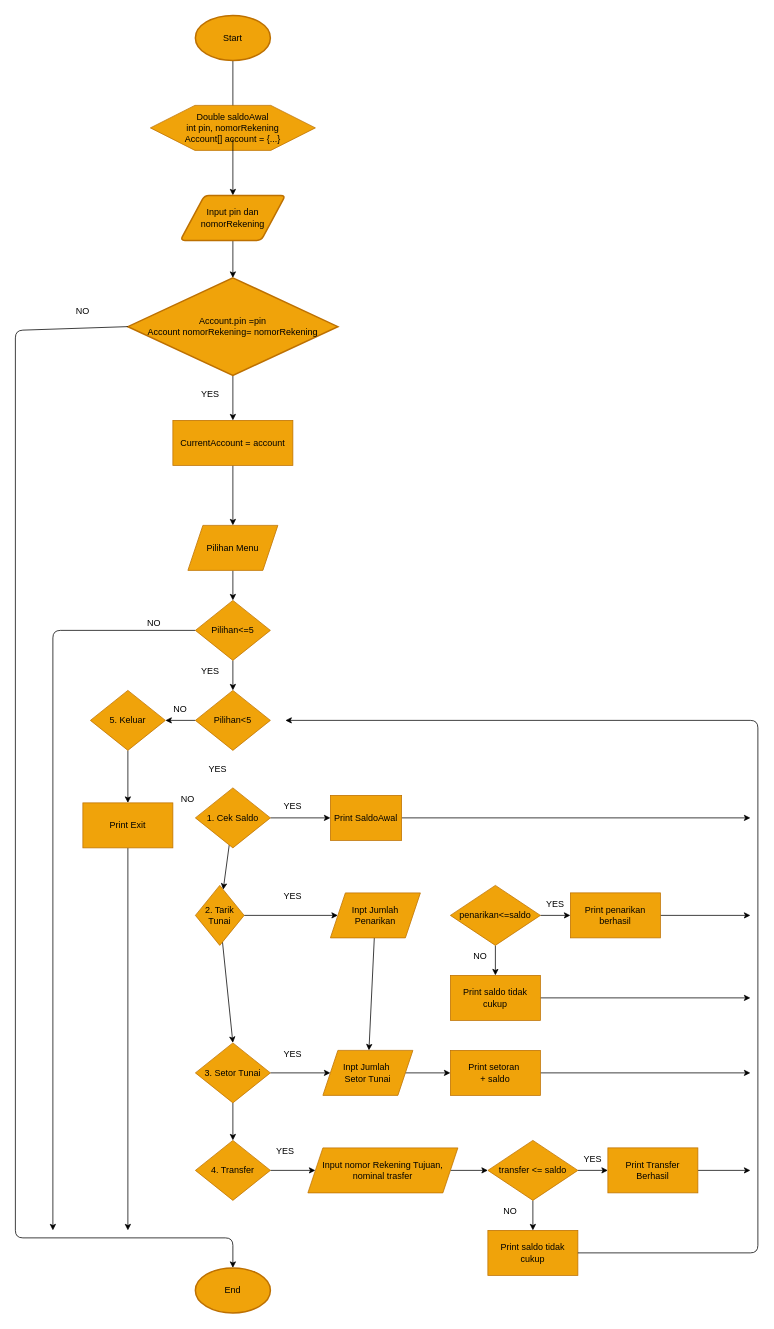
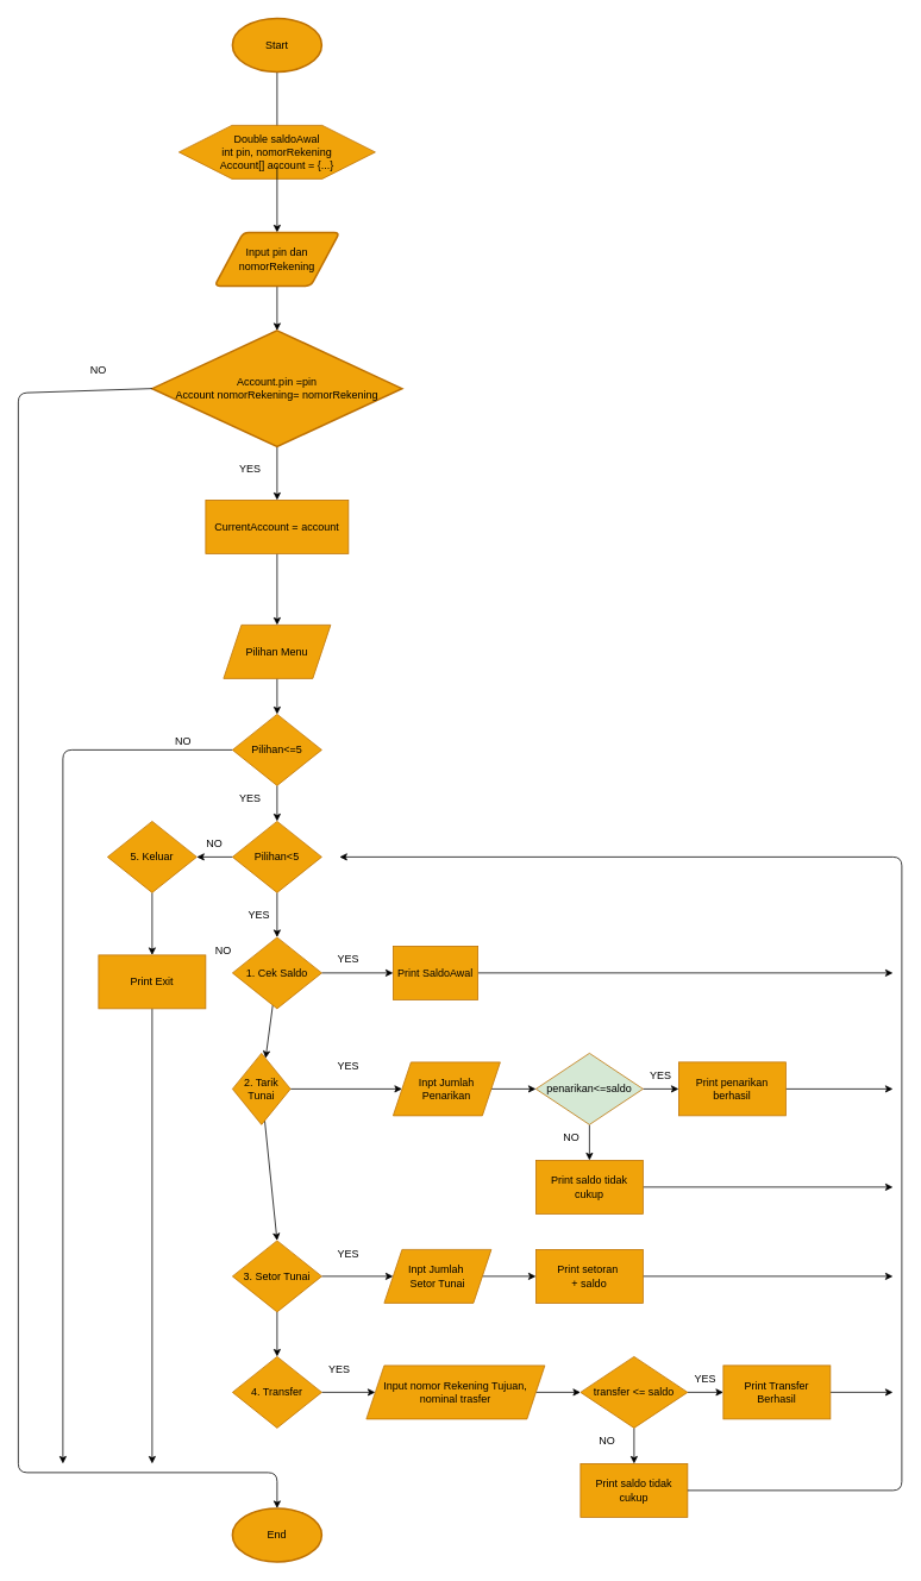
  <mxCell id="0" />
  <mxCell id="1" parent="0" />
  <mxCell id="2" value="" style="edgeStyle=none;html=1;fontColor=#000000;" edge="1" parent="1" source="3" target="6"><mxGeometry relative="1" as="geometry" /></mxCell>
  <mxCell id="3" value="Start" style="strokeWidth=2;html=1;shape=mxgraph.flowchart.start_1;whiteSpace=wrap;fillColor=#f0a30a;fontColor=#000000;strokeColor=#BD7000;" vertex="1" parent="1"><mxGeometry x="260" y="20" width="100" height="60" as="geometry" /></mxCell>
  <mxCell id="4" value="" style="verticalLabelPosition=bottom;verticalAlign=top;html=1;shape=hexagon;perimeter=hexagonPerimeter2;arcSize=6;size=0.27;fillColor=#f0a30a;fontColor=#000000;strokeColor=#BD7000;" vertex="1" parent="1"><mxGeometry x="200" y="140" width="220" height="60" as="geometry" /></mxCell>
  <mxCell id="5" value="" style="edgeStyle=none;html=1;fontColor=#000000;" edge="1" parent="1" source="6" target="8"><mxGeometry relative="1" as="geometry" /></mxCell>
  <mxCell id="6" value="&lt;font color=&quot;#000000&quot;&gt;Double saldoAwal&lt;br&gt;int pin, nomorRekening&lt;br&gt;Account[] account = {...}&lt;br&gt;&lt;/font&gt;" style="text;strokeColor=none;align=center;fillColor=none;html=1;verticalAlign=middle;whiteSpace=wrap;rounded=0;" vertex="1" parent="1"><mxGeometry x="245" y="155" width="130" height="30" as="geometry" /></mxCell>
  <mxCell id="7" value="" style="edgeStyle=none;html=1;fontColor=#000000;" edge="1" parent="1" source="8" target="10"><mxGeometry relative="1" as="geometry" /></mxCell>
  <mxCell id="8" value="Input pin dan nomorRekening" style="shape=parallelogram;html=1;strokeWidth=2;perimeter=parallelogramPerimeter;whiteSpace=wrap;rounded=1;arcSize=12;size=0.23;fontColor=#000000;fillColor=#f0a30a;strokeColor=#BD7000;" vertex="1" parent="1"><mxGeometry x="240" y="260" width="140" height="60" as="geometry" /></mxCell>
  <mxCell id="9" value="" style="edgeStyle=none;html=1;fontColor=#000000;" edge="1" parent="1" source="10" target="12"><mxGeometry relative="1" as="geometry" /></mxCell>
  <mxCell id="10" value="Account.pin =pin&lt;br&gt;Account nomorRekening= nomorRekening" style="strokeWidth=2;html=1;shape=mxgraph.flowchart.decision;whiteSpace=wrap;fontColor=#000000;fillColor=#f0a30a;strokeColor=#BD7000;" vertex="1" parent="1"><mxGeometry x="170" y="370" width="280" height="130" as="geometry" /></mxCell>
  <mxCell id="11" value="" style="edgeStyle=none;html=1;fontColor=#000000;" edge="1" parent="1" source="12" target="14"><mxGeometry relative="1" as="geometry" /></mxCell>
  <mxCell id="12" value="CurrentAccount = account" style="rounded=0;whiteSpace=wrap;html=1;fontColor=#000000;fillColor=#f0a30a;strokeColor=#BD7000;" vertex="1" parent="1"><mxGeometry x="230" y="560" width="160" height="60" as="geometry" /></mxCell>
  <mxCell id="13" value="" style="edgeStyle=none;html=1;fontColor=#000000;" edge="1" parent="1" source="14" target="17"><mxGeometry relative="1" as="geometry" /></mxCell>
  <mxCell id="14" value="Pilihan Menu" style="shape=parallelogram;perimeter=parallelogramPerimeter;whiteSpace=wrap;html=1;fixedSize=1;fontColor=#000000;fillColor=#f0a30a;strokeColor=#BD7000;" vertex="1" parent="1"><mxGeometry x="250" y="700" width="120" height="60" as="geometry" /></mxCell>
  <mxCell id="15" value="" style="edgeStyle=none;html=1;fontColor=#000000;" edge="1" parent="1" source="17" target="20"><mxGeometry relative="1" as="geometry" /></mxCell>
  <mxCell id="16" style="edgeStyle=none;html=1;fontColor=#000000;" edge="1" parent="1" source="17"><mxGeometry relative="1" as="geometry"><mxPoint x="70" y="1640" as="targetPoint" /><Array as="points"><mxPoint x="70" y="840" /></Array></mxGeometry></mxCell>
  <mxCell id="17" value="Pilihan&amp;lt;=5" style="rhombus;whiteSpace=wrap;html=1;fontColor=#000000;fillColor=#f0a30a;strokeColor=#BD7000;" vertex="1" parent="1"><mxGeometry x="260" y="800" width="100" height="80" as="geometry" /></mxCell>
+ <mxCell id="18" value="" style="edgeStyle=none;html=1;fontColor=#000000;" edge="1" parent="1" source="20" target="23"><mxGeometry relative="1" as="geometry" /></mxCell>
  <mxCell id="19" value="" style="edgeStyle=none;html=1;fontColor=#000000;" edge="1" parent="1" source="20" target="56"><mxGeometry relative="1" as="geometry" /></mxCell>
  <mxCell id="20" value="Pilihan&amp;lt;5" style="rhombus;whiteSpace=wrap;html=1;fontColor=#000000;fillColor=#f0a30a;strokeColor=#BD7000;" vertex="1" parent="1"><mxGeometry x="260" y="920" width="100" height="80" as="geometry" /></mxCell>
  <mxCell id="21" value="" style="edgeStyle=none;html=1;fontColor=#000000;" edge="1" parent="1" source="23" target="25"><mxGeometry relative="1" as="geometry" /></mxCell>
  <mxCell id="22" value="" style="edgeStyle=none;html=1;fontColor=#000000;" edge="1" parent="1" source="23" target="28"><mxGeometry relative="1" as="geometry" /></mxCell>
  <mxCell id="23" value="1. Cek Saldo" style="rhombus;whiteSpace=wrap;html=1;fontColor=#000000;fillColor=#f0a30a;strokeColor=#BD7000;" vertex="1" parent="1"><mxGeometry x="260" y="1050" width="100" height="80" as="geometry" /></mxCell>
  <mxCell id="24" style="edgeStyle=none;html=1;fontColor=#000000;" edge="1" parent="1" source="25"><mxGeometry relative="1" as="geometry"><mxPoint x="1000" y="1090" as="targetPoint" /></mxGeometry></mxCell>
  <mxCell id="25" value="Print SaldoAwal" style="rounded=0;whiteSpace=wrap;html=1;fontColor=#000000;fillColor=#f0a30a;strokeColor=#BD7000;" vertex="1" parent="1"><mxGeometry x="440" y="1060" width="95" height="60" as="geometry" /></mxCell>
  <mxCell id="26" value="" style="edgeStyle=none;html=1;fontColor=#000000;" edge="1" parent="1" source="28" target="30"><mxGeometry relative="1" as="geometry" /></mxCell>
  <mxCell id="27" style="edgeStyle=none;html=1;entryX=0.5;entryY=0;entryDx=0;entryDy=0;fontColor=#000000;" edge="1" parent="1" source="28" target="40"><mxGeometry relative="1" as="geometry" /></mxCell>
  <mxCell id="28" value="2. Tarik Tunai" style="rhombus;whiteSpace=wrap;html=1;fontColor=#000000;fillColor=#f0a30a;strokeColor=#BD7000;" vertex="1" parent="1"><mxGeometry x="260" y="1180" width="65" height="80" as="geometry" /></mxCell>
- <mxCell id="29" value="" style="edgeStyle=none;html=1;fontColor=#000000;" edge="1" parent="1" source="30" target="42"><mxGeometry relative="1" as="geometry" /></mxCell>
+ <mxCell id="29" value="" style="edgeStyle=none;html=1;fontColor=#000000;" edge="1" parent="1" source="30" target="33"><mxGeometry relative="1" as="geometry" /></mxCell>
  <mxCell id="30" value="Inpt Jumlah Penarikan" style="shape=parallelogram;perimeter=parallelogramPerimeter;whiteSpace=wrap;html=1;fixedSize=1;fontColor=#000000;fillColor=#f0a30a;strokeColor=#BD7000;" vertex="1" parent="1"><mxGeometry x="440" y="1190" width="120" height="60" as="geometry" /></mxCell>
  <mxCell id="31" value="" style="edgeStyle=none;html=1;fontColor=#000000;" edge="1" parent="1" source="33" target="35"><mxGeometry relative="1" as="geometry" /></mxCell>
  <mxCell id="32" value="" style="edgeStyle=none;html=1;fontColor=#000000;" edge="1" parent="1" source="33" target="37"><mxGeometry relative="1" as="geometry" /></mxCell>
- <mxCell id="33" value="penarikan&amp;lt;=saldo" style="rhombus;whiteSpace=wrap;html=1;fontColor=#000000;fillColor=#f0a30a;strokeColor=#BD7000;" vertex="1" parent="1"><mxGeometry x="600" y="1180" width="120" height="80" as="geometry" /></mxCell>
+ <mxCell id="33" value="penarikan&amp;lt;=saldo" style="rhombus;whiteSpace=wrap;html=1;fontColor=#000000;fillColor=#d5e8d4;strokeColor=#BD7000;" vertex="1" parent="1"><mxGeometry x="600" y="1180" width="120" height="80" as="geometry" /></mxCell>
  <mxCell id="34" style="edgeStyle=none;html=1;fontColor=#000000;" edge="1" parent="1" source="35"><mxGeometry relative="1" as="geometry"><mxPoint x="1000" y="1330" as="targetPoint" /></mxGeometry></mxCell>
  <mxCell id="35" value="Print saldo tidak cukup" style="rounded=0;whiteSpace=wrap;html=1;fontColor=#000000;fillColor=#f0a30a;strokeColor=#BD7000;" vertex="1" parent="1"><mxGeometry x="600" y="1300" width="120" height="60" as="geometry" /></mxCell>
  <mxCell id="36" style="edgeStyle=none;html=1;fontColor=#000000;" edge="1" parent="1" source="37"><mxGeometry relative="1" as="geometry"><mxPoint x="1000" y="1220" as="targetPoint" /></mxGeometry></mxCell>
  <mxCell id="37" value="Print penarikan berhasil" style="rounded=0;whiteSpace=wrap;html=1;fontColor=#000000;fillColor=#f0a30a;strokeColor=#BD7000;" vertex="1" parent="1"><mxGeometry x="760" y="1190" width="120" height="60" as="geometry" /></mxCell>
  <mxCell id="38" value="" style="edgeStyle=none;html=1;fontColor=#000000;" edge="1" parent="1" source="40" target="42"><mxGeometry relative="1" as="geometry" /></mxCell>
  <mxCell id="39" value="" style="edgeStyle=none;html=1;fontColor=#000000;" edge="1" parent="1" source="40" target="46"><mxGeometry relative="1" as="geometry" /></mxCell>
  <mxCell id="40" value="3. Setor Tunai" style="rhombus;whiteSpace=wrap;html=1;fontColor=#000000;fillColor=#f0a30a;strokeColor=#BD7000;" vertex="1" parent="1"><mxGeometry x="260" y="1390" width="100" height="80" as="geometry" /></mxCell>
  <mxCell id="41" value="" style="edgeStyle=none;html=1;fontColor=#000000;" edge="1" parent="1" source="42" target="44"><mxGeometry relative="1" as="geometry" /></mxCell>
  <mxCell id="42" value="Inpt Jumlah&amp;nbsp;&lt;br&gt;Setor Tunai" style="shape=parallelogram;perimeter=parallelogramPerimeter;whiteSpace=wrap;html=1;fixedSize=1;fontColor=#000000;fillColor=#f0a30a;strokeColor=#BD7000;" vertex="1" parent="1"><mxGeometry x="430" y="1400" width="120" height="60" as="geometry" /></mxCell>
  <mxCell id="43" style="edgeStyle=none;html=1;fontColor=#000000;" edge="1" parent="1" source="44"><mxGeometry relative="1" as="geometry"><mxPoint x="1000" y="1430" as="targetPoint" /></mxGeometry></mxCell>
  <mxCell id="44" value="Print setoran&amp;nbsp;&lt;br&gt;+ saldo" style="rounded=0;whiteSpace=wrap;html=1;fontColor=#000000;fillColor=#f0a30a;strokeColor=#BD7000;" vertex="1" parent="1"><mxGeometry x="600" y="1400" width="120" height="60" as="geometry" /></mxCell>
  <mxCell id="45" value="" style="edgeStyle=none;html=1;fontColor=#000000;" edge="1" parent="1" source="46" target="48"><mxGeometry relative="1" as="geometry" /></mxCell>
  <mxCell id="46" value="4. Transfer" style="rhombus;whiteSpace=wrap;html=1;fontColor=#000000;fillColor=#f0a30a;strokeColor=#BD7000;" vertex="1" parent="1"><mxGeometry x="260" y="1520" width="100" height="80" as="geometry" /></mxCell>
  <mxCell id="47" value="" style="edgeStyle=none;html=1;fontColor=#000000;" edge="1" parent="1" source="48" target="51"><mxGeometry relative="1" as="geometry" /></mxCell>
  <mxCell id="48" value="Input nomor Rekening Tujuan, nominal trasfer" style="shape=parallelogram;perimeter=parallelogramPerimeter;whiteSpace=wrap;html=1;fixedSize=1;fontColor=#000000;fillColor=#f0a30a;strokeColor=#BD7000;" vertex="1" parent="1"><mxGeometry x="410" y="1530" width="200" height="60" as="geometry" /></mxCell>
  <mxCell id="49" value="" style="edgeStyle=none;html=1;fontColor=#000000;" edge="1" parent="1" source="51" target="52"><mxGeometry relative="1" as="geometry" /></mxCell>
  <mxCell id="50" value="" style="edgeStyle=none;html=1;fontColor=#000000;" edge="1" parent="1" source="51" target="54"><mxGeometry relative="1" as="geometry" /></mxCell>
  <mxCell id="51" value="transfer &amp;lt;= saldo" style="rhombus;whiteSpace=wrap;html=1;fontColor=#000000;fillColor=#f0a30a;strokeColor=#BD7000;" vertex="1" parent="1"><mxGeometry x="650" y="1520" width="120" height="80" as="geometry" /></mxCell>
  <mxCell id="52" value="Print saldo tidak cukup" style="rounded=0;whiteSpace=wrap;html=1;fontColor=#000000;fillColor=#f0a30a;strokeColor=#BD7000;" vertex="1" parent="1"><mxGeometry x="650" y="1640" width="120" height="60" as="geometry" /></mxCell>
  <mxCell id="53" style="edgeStyle=none;html=1;fontColor=#000000;" edge="1" parent="1" source="54"><mxGeometry relative="1" as="geometry"><mxPoint x="1000" y="1560" as="targetPoint" /></mxGeometry></mxCell>
  <mxCell id="54" value="Print Transfer Berhasil" style="rounded=0;whiteSpace=wrap;html=1;fontColor=#000000;fillColor=#f0a30a;strokeColor=#BD7000;" vertex="1" parent="1"><mxGeometry x="810" y="1530" width="120" height="60" as="geometry" /></mxCell>
  <mxCell id="55" value="" style="edgeStyle=none;html=1;fontColor=#000000;" edge="1" parent="1" source="56" target="59"><mxGeometry relative="1" as="geometry" /></mxCell>
  <mxCell id="56" value="5. Keluar" style="rhombus;whiteSpace=wrap;html=1;fontColor=#000000;fillColor=#f0a30a;strokeColor=#BD7000;" vertex="1" parent="1"><mxGeometry x="120" y="920" width="100" height="80" as="geometry" /></mxCell>
  <mxCell id="57" style="edgeStyle=none;html=1;fontColor=#000000;entryX=0.5;entryY=0;entryDx=0;entryDy=0;entryPerimeter=0;exitX=0;exitY=0.5;exitDx=0;exitDy=0;exitPerimeter=0;" edge="1" parent="1" source="10" target="60"><mxGeometry relative="1" as="geometry"><mxPoint x="390" y="1720" as="targetPoint" /><mxPoint x="20" y="410" as="sourcePoint" /><Array as="points"><mxPoint x="20" y="440" /><mxPoint x="20" y="1650" /><mxPoint x="310" y="1650" /></Array></mxGeometry></mxCell>
  <mxCell id="58" style="edgeStyle=none;html=1;fontColor=#000000;" edge="1" parent="1" source="59"><mxGeometry relative="1" as="geometry"><mxPoint x="170" y="1640" as="targetPoint" /></mxGeometry></mxCell>
  <mxCell id="59" value="Print Exit" style="rounded=0;whiteSpace=wrap;html=1;fontColor=#000000;fillColor=#f0a30a;strokeColor=#BD7000;" vertex="1" parent="1"><mxGeometry x="110" y="1070" width="120" height="60" as="geometry" /></mxCell>
  <mxCell id="60" value="End" style="strokeWidth=2;html=1;shape=mxgraph.flowchart.start_1;whiteSpace=wrap;fontColor=#000000;fillColor=#f0a30a;strokeColor=#BD7000;" vertex="1" parent="1"><mxGeometry x="260" y="1690" width="100" height="60" as="geometry" /></mxCell>
  <mxCell id="61" value="" style="endArrow=classic;html=1;fontColor=#000000;exitX=1;exitY=0.5;exitDx=0;exitDy=0;" edge="1" parent="1" source="52"><mxGeometry width="50" height="50" relative="1" as="geometry"><mxPoint x="790" y="1670" as="sourcePoint" /><mxPoint x="380" y="960" as="targetPoint" /><Array as="points"><mxPoint x="1010" y="1670" /><mxPoint x="1010" y="960" /></Array></mxGeometry></mxCell>
  <mxCell id="62" value="YES" style="text;strokeColor=none;align=center;fillColor=none;html=1;verticalAlign=middle;whiteSpace=wrap;rounded=0;fontColor=#000000;" vertex="1" parent="1"><mxGeometry x="250" y="510" width="60" height="30" as="geometry" /></mxCell>
  <mxCell id="63" value="NO" style="text;strokeColor=none;align=center;fillColor=none;html=1;verticalAlign=middle;whiteSpace=wrap;rounded=0;fontColor=#000000;" vertex="1" parent="1"><mxGeometry x="80" y="400" width="60" height="30" as="geometry" /></mxCell>
  <mxCell id="64" value="NO" style="text;strokeColor=none;align=center;fillColor=none;html=1;verticalAlign=middle;whiteSpace=wrap;rounded=0;fontColor=#000000;" vertex="1" parent="1"><mxGeometry x="210" y="930" width="60" height="30" as="geometry" /></mxCell>
  <mxCell id="65" value="NO" style="text;strokeColor=none;align=center;fillColor=none;html=1;verticalAlign=middle;whiteSpace=wrap;rounded=0;fontColor=#000000;" vertex="1" parent="1"><mxGeometry x="180" y="820" width="50" height="20" as="geometry" /></mxCell>
  <mxCell id="66" value="YES" style="text;strokeColor=none;align=center;fillColor=none;html=1;verticalAlign=middle;whiteSpace=wrap;rounded=0;fontColor=#000000;" vertex="1" parent="1"><mxGeometry x="250" y="880" width="60" height="30" as="geometry" /></mxCell>
  <mxCell id="67" value="YES" style="text;strokeColor=none;align=center;fillColor=none;html=1;verticalAlign=middle;whiteSpace=wrap;rounded=0;fontColor=#000000;" vertex="1" parent="1"><mxGeometry x="260" y="1010" width="60" height="30" as="geometry" /></mxCell>
  <mxCell id="68" value="YES" style="text;strokeColor=none;align=center;fillColor=none;html=1;verticalAlign=middle;whiteSpace=wrap;rounded=0;fontColor=#000000;" vertex="1" parent="1"><mxGeometry x="360" y="1060" width="60" height="30" as="geometry" /></mxCell>
  <mxCell id="69" value="YES" style="text;strokeColor=none;align=center;fillColor=none;html=1;verticalAlign=middle;whiteSpace=wrap;rounded=0;fontColor=#000000;" vertex="1" parent="1"><mxGeometry x="360" y="1180" width="60" height="30" as="geometry" /></mxCell>
  <mxCell id="70" value="YES" style="text;strokeColor=none;align=center;fillColor=none;html=1;verticalAlign=middle;whiteSpace=wrap;rounded=0;fontColor=#000000;" vertex="1" parent="1"><mxGeometry x="360" y="1390" width="60" height="30" as="geometry" /></mxCell>
  <mxCell id="71" value="YES" style="text;strokeColor=none;align=center;fillColor=none;html=1;verticalAlign=middle;whiteSpace=wrap;rounded=0;fontColor=#000000;" vertex="1" parent="1"><mxGeometry x="350" y="1520" width="60" height="30" as="geometry" /></mxCell>
  <mxCell id="72" value="YES" style="text;strokeColor=none;align=center;fillColor=none;html=1;verticalAlign=middle;whiteSpace=wrap;rounded=0;fontColor=#000000;" vertex="1" parent="1"><mxGeometry x="760" y="1530" width="60" height="30" as="geometry" /></mxCell>
  <mxCell id="73" value="YES" style="text;strokeColor=none;align=center;fillColor=none;html=1;verticalAlign=middle;whiteSpace=wrap;rounded=0;fontColor=#000000;" vertex="1" parent="1"><mxGeometry x="710" y="1190" width="60" height="30" as="geometry" /></mxCell>
  <mxCell id="74" value="NO" style="text;strokeColor=none;align=center;fillColor=none;html=1;verticalAlign=middle;whiteSpace=wrap;rounded=0;fontColor=#000000;" vertex="1" parent="1"><mxGeometry x="220" y="1050" width="60" height="30" as="geometry" /></mxCell>
  <mxCell id="75" value="NO" style="text;strokeColor=none;align=center;fillColor=none;html=1;verticalAlign=middle;whiteSpace=wrap;rounded=0;fontColor=#000000;" vertex="1" parent="1"><mxGeometry x="610" y="1260" width="60" height="30" as="geometry" /></mxCell>
  <mxCell id="76" value="NO" style="text;strokeColor=none;align=center;fillColor=none;html=1;verticalAlign=middle;whiteSpace=wrap;rounded=0;fontColor=#000000;" vertex="1" parent="1"><mxGeometry x="650" y="1600" width="60" height="30" as="geometry" /></mxCell>
